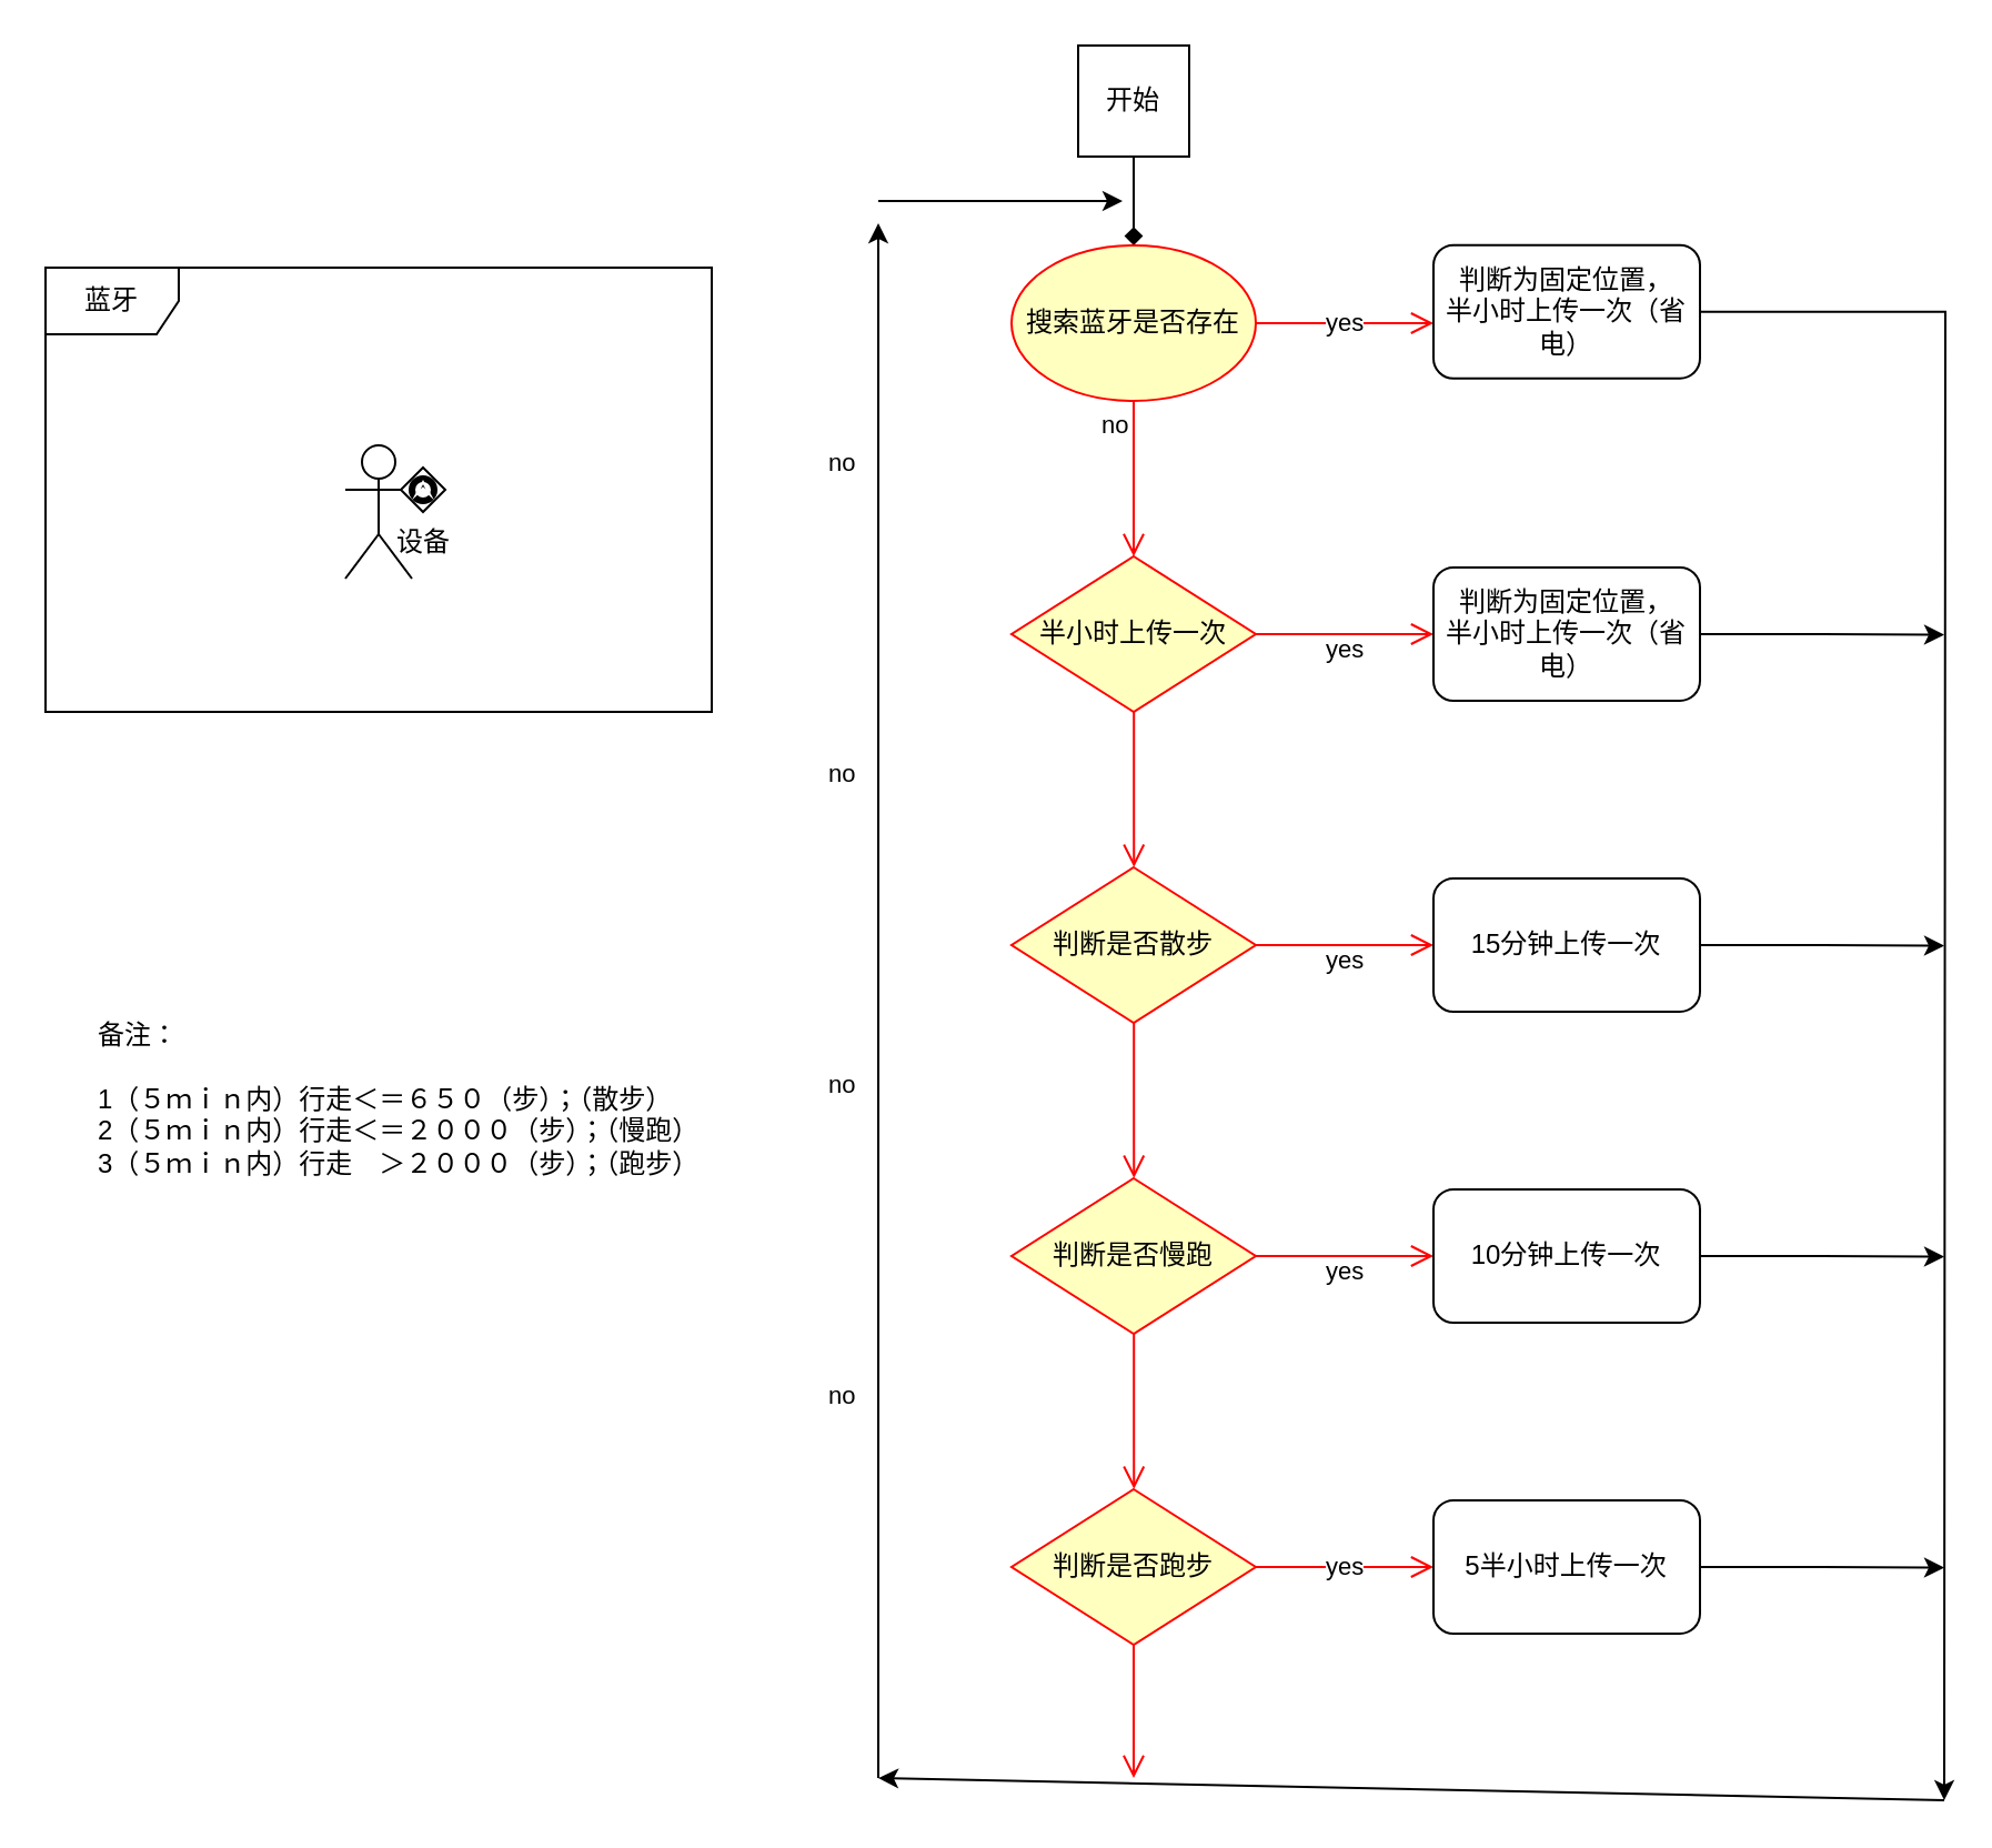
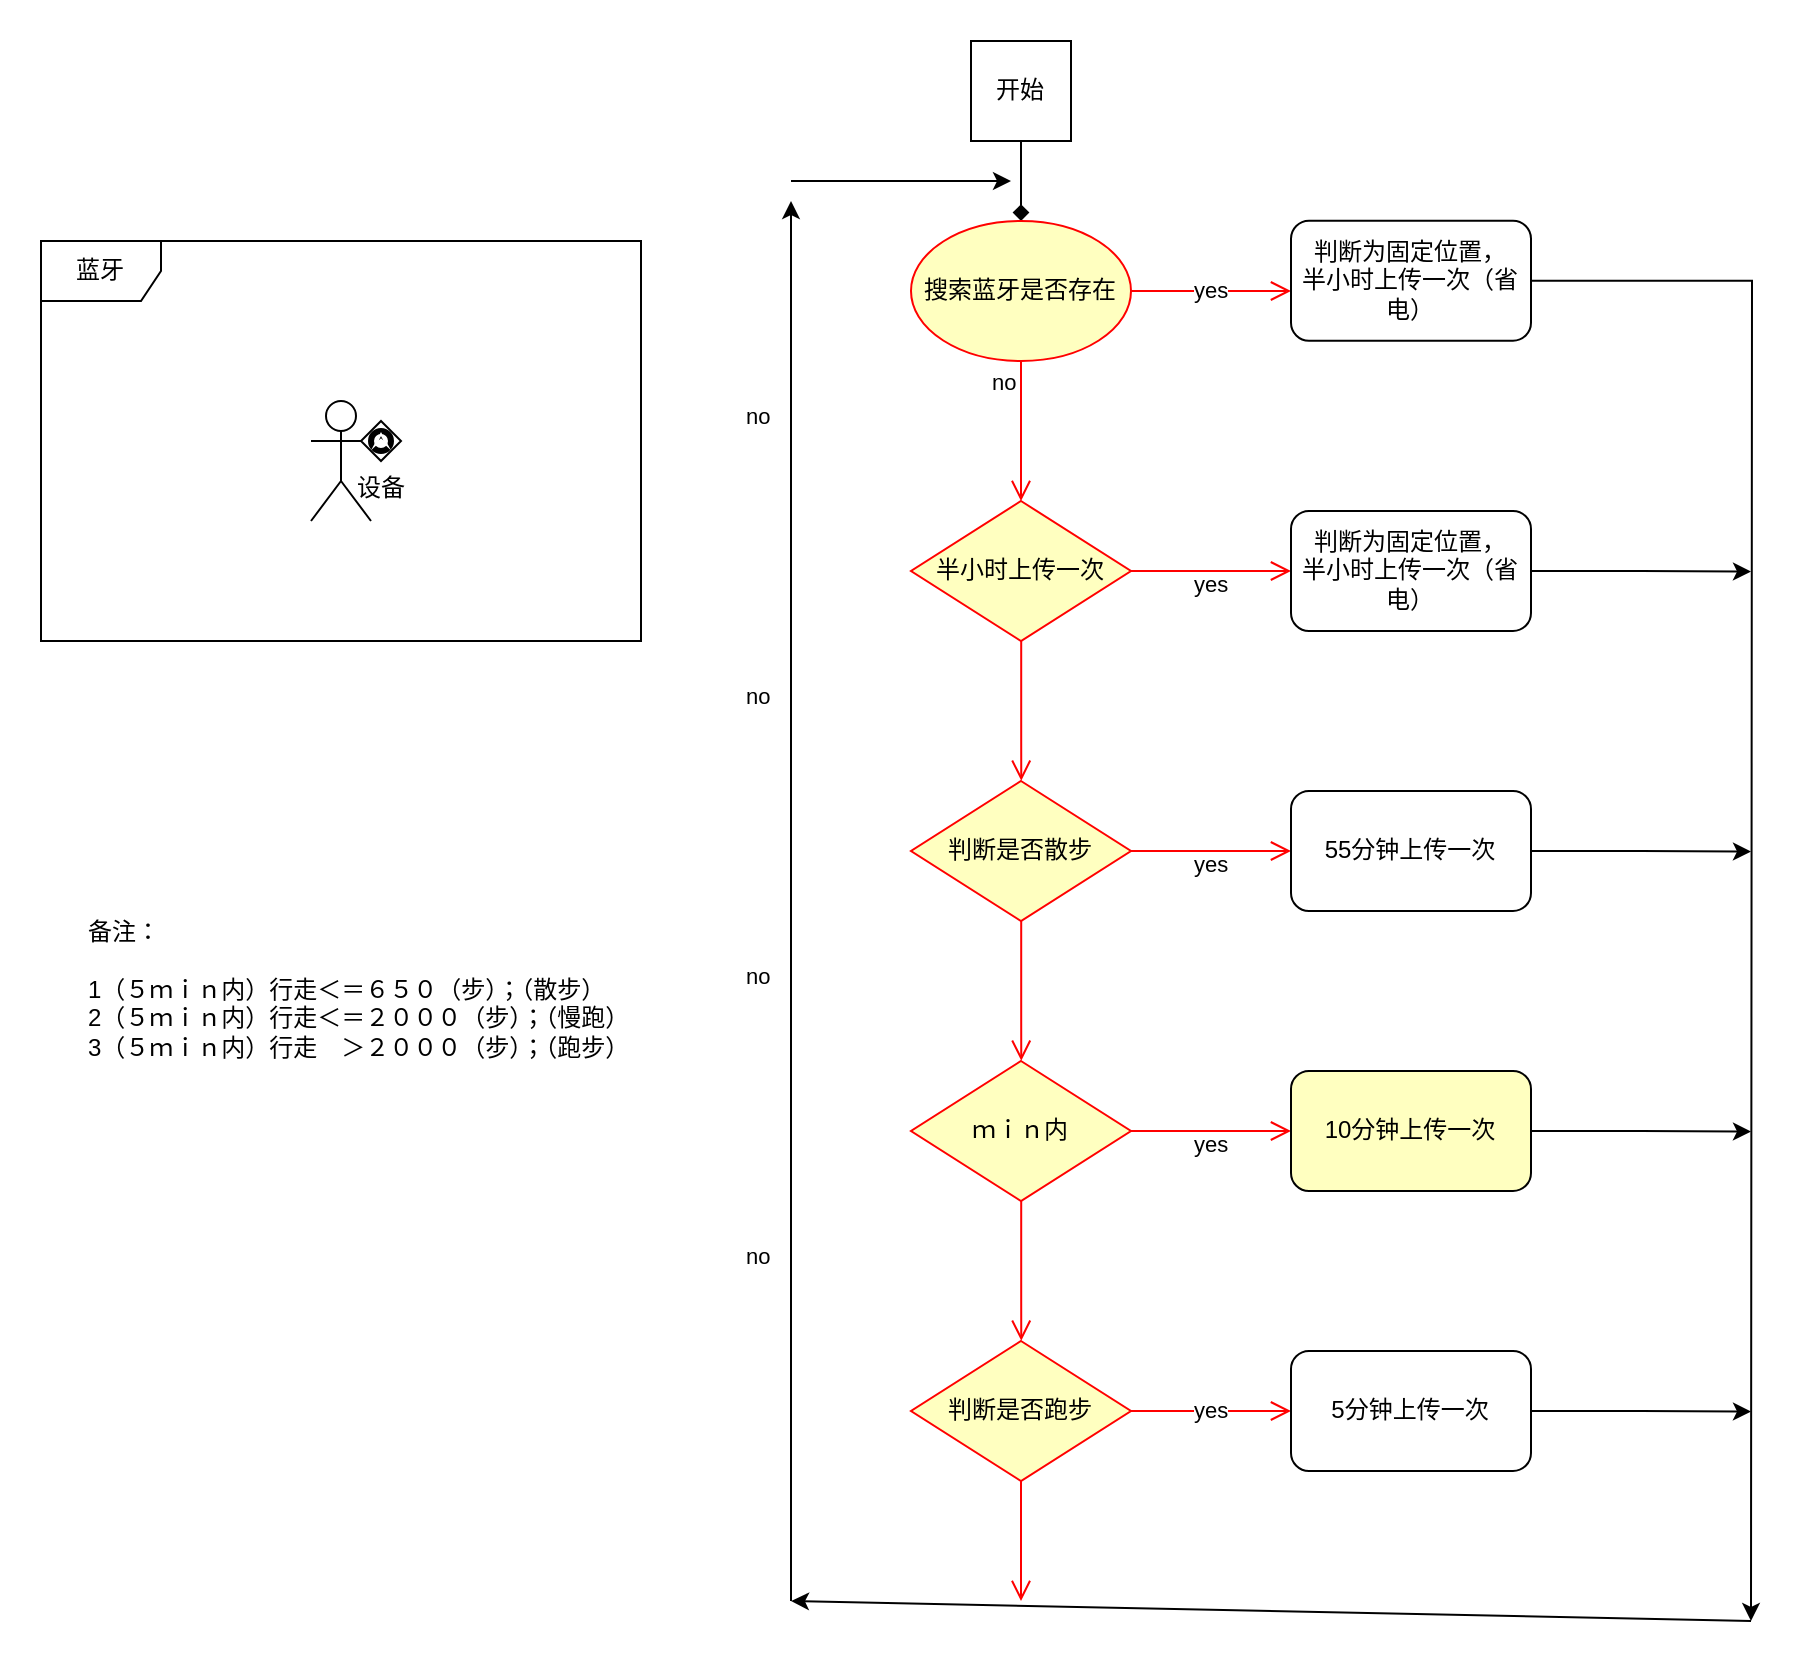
  <mxCell id="0" />
  <mxCell id="1" parent="0" />
  <mxCell id="2" style="edgeStyle=orthogonalEdgeStyle;rounded=0;orthogonalLoop=1;jettySize=auto;html=1;exitX=0.5;exitY=1;exitDx=0;exitDy=0;entryX=0.5;entryY=0;entryDx=0;entryDy=0;endArrow=diamond;" edge="1" parent="1" source="3" target="4"><mxGeometry relative="1" as="geometry" /></mxCell>
  <mxCell id="3" value="开始" style="whiteSpace=wrap;html=1;rounded=0;" vertex="1" parent="1"><mxGeometry x="485" y="20" width="50" height="50" as="geometry" /></mxCell>
  <mxCell id="4" value="搜索蓝牙是否存在" style="ellipse;whiteSpace=wrap;html=1;fillColor=#ffffc0;strokeColor=#ff0000;" vertex="1" parent="1"><mxGeometry x="455" y="110" width="110" height="70" as="geometry" /></mxCell>
  <mxCell id="5" value="no" style="edgeStyle=orthogonalEdgeStyle;html=1;align=left;verticalAlign=bottom;endArrow=open;endSize=8;strokeColor=#ff0000;" edge="1" source="4" parent="1"><mxGeometry x="0.006" y="-123" relative="1" as="geometry"><mxPoint x="645" y="145" as="targetPoint" /><Array as="points"><mxPoint x="615" y="145" /><mxPoint x="615" y="145" /></Array><mxPoint x="-111" y="-68" as="offset" /></mxGeometry></mxCell>
  <mxCell id="6" value="yes" style="edgeStyle=orthogonalEdgeStyle;html=1;align=left;verticalAlign=top;endArrow=open;endSize=8;strokeColor=#ff0000;" edge="1" source="4" parent="1"><mxGeometry x="0.722" y="139" relative="1" as="geometry"><mxPoint x="510" y="250" as="targetPoint" /><Array as="points"><mxPoint x="510" y="240" /></Array><mxPoint x="-54" y="-108" as="offset" /></mxGeometry></mxCell>
  <mxCell id="7" value="半小时上传一次" style="rhombus;whiteSpace=wrap;html=1;fillColor=#ffffc0;strokeColor=#ff0000;" vertex="1" parent="1"><mxGeometry x="455" y="250" width="110" height="70" as="geometry" /></mxCell>
  <mxCell id="8" value="no" style="edgeStyle=orthogonalEdgeStyle;html=1;align=left;verticalAlign=bottom;endArrow=open;endSize=8;strokeColor=#ff0000;" edge="1" parent="1" source="7"><mxGeometry x="0.006" y="-123" relative="1" as="geometry"><mxPoint x="645" y="285" as="targetPoint" /><mxPoint x="-111" y="-68" as="offset" /></mxGeometry></mxCell>
  <mxCell id="9" value="yes" style="edgeStyle=orthogonalEdgeStyle;html=1;align=left;verticalAlign=top;endArrow=open;endSize=8;strokeColor=#ff0000;" edge="1" parent="1" source="7"><mxGeometry x="0.722" y="131" relative="1" as="geometry"><mxPoint x="510.143" y="389.857" as="targetPoint" /><Array as="points"><mxPoint x="510" y="380" /></Array><mxPoint x="-46" y="-100" as="offset" /></mxGeometry></mxCell>
  <mxCell id="10" style="edgeStyle=orthogonalEdgeStyle;rounded=0;orthogonalLoop=1;jettySize=auto;html=1;exitX=1;exitY=0.5;exitDx=0;exitDy=0;" edge="1" parent="1" source="11"><mxGeometry relative="1" as="geometry"><mxPoint x="875" y="810" as="targetPoint" /></mxGeometry></mxCell>
  <mxCell id="11" value="&lt;div&gt;判断为固定位置，&lt;/div&gt;&lt;div&gt;半小时上传一次（省电）&lt;br&gt;&lt;/div&gt;" style="rounded=1;whiteSpace=wrap;html=1;" vertex="1" parent="1"><mxGeometry x="645" y="109.857" width="120" height="60" as="geometry" /></mxCell>
  <mxCell id="12" style="edgeStyle=orthogonalEdgeStyle;rounded=0;orthogonalLoop=1;jettySize=auto;html=1;exitX=1;exitY=0.5;exitDx=0;exitDy=0;" edge="1" parent="1" source="13"><mxGeometry relative="1" as="geometry"><mxPoint x="875" y="285.286" as="targetPoint" /></mxGeometry></mxCell>
  <mxCell id="13" value="&lt;div&gt;判断为固定位置，&lt;/div&gt;&lt;div&gt;半小时上传一次（省电）&lt;br&gt;&lt;/div&gt;" style="rounded=1;whiteSpace=wrap;html=1;" vertex="1" parent="1"><mxGeometry x="645" y="255" width="120" height="60" as="geometry" /></mxCell>
  <mxCell id="14" value="判断是否散步" style="rhombus;whiteSpace=wrap;html=1;fillColor=#ffffc0;strokeColor=#ff0000;" vertex="1" parent="1"><mxGeometry x="455" y="390" width="110" height="70" as="geometry" /></mxCell>
  <mxCell id="15" value="no" style="edgeStyle=orthogonalEdgeStyle;html=1;align=left;verticalAlign=bottom;endArrow=open;endSize=8;strokeColor=#ff0000;" edge="1" parent="1" source="14"><mxGeometry x="0.006" y="-123" relative="1" as="geometry"><mxPoint x="645" y="425" as="targetPoint" /><mxPoint x="-111" y="-68" as="offset" /></mxGeometry></mxCell>
  <mxCell id="16" value="yes" style="edgeStyle=orthogonalEdgeStyle;html=1;align=left;verticalAlign=top;endArrow=open;endSize=8;strokeColor=#ff0000;" edge="1" parent="1" source="14"><mxGeometry x="0.722" y="131" relative="1" as="geometry"><mxPoint x="510.143" y="529.857" as="targetPoint" /><Array as="points"><mxPoint x="510" y="520" /></Array><mxPoint x="-46" y="-100" as="offset" /></mxGeometry></mxCell>
  <mxCell id="17" style="edgeStyle=orthogonalEdgeStyle;rounded=0;orthogonalLoop=1;jettySize=auto;html=1;exitX=1;exitY=0.5;exitDx=0;exitDy=0;" edge="1" parent="1" source="18"><mxGeometry relative="1" as="geometry"><mxPoint x="875" y="425.286" as="targetPoint" /></mxGeometry></mxCell>
- <mxCell id="18" value="&lt;div&gt;15分钟上传一次&lt;br&gt;&lt;/div&gt;" style="rounded=1;whiteSpace=wrap;html=1;" vertex="1" parent="1"><mxGeometry x="645" y="395" width="120" height="60" as="geometry" /></mxCell>
- <mxCell id="19" value="判断是否慢跑" style="rhombus;whiteSpace=wrap;html=1;fillColor=#ffffc0;strokeColor=#ff0000;" vertex="1" parent="1"><mxGeometry x="455" y="530" width="110" height="70" as="geometry" /></mxCell>
+ <mxCell id="18" value="&lt;div&gt;55分钟上传一次&lt;br&gt;&lt;/div&gt;" style="rounded=1;whiteSpace=wrap;html=1;" vertex="1" parent="1"><mxGeometry x="645" y="395" width="120" height="60" as="geometry" /></mxCell>
+ <mxCell id="19" value="ｍｉｎ内" style="rhombus;whiteSpace=wrap;html=1;fillColor=#ffffc0;strokeColor=#ff0000;" vertex="1" parent="1"><mxGeometry x="455" y="530" width="110" height="70" as="geometry" /></mxCell>
  <mxCell id="20" value="no" style="edgeStyle=orthogonalEdgeStyle;html=1;align=left;verticalAlign=bottom;endArrow=open;endSize=8;strokeColor=#ff0000;" edge="1" parent="1" source="19"><mxGeometry x="0.006" y="-123" relative="1" as="geometry"><mxPoint x="645" y="565" as="targetPoint" /><mxPoint x="-111" y="-68" as="offset" /></mxGeometry></mxCell>
  <mxCell id="21" value="yes" style="edgeStyle=orthogonalEdgeStyle;html=1;align=left;verticalAlign=top;endArrow=open;endSize=8;strokeColor=#ff0000;" edge="1" parent="1" source="19"><mxGeometry x="0.722" y="131" relative="1" as="geometry"><mxPoint x="510.143" y="669.857" as="targetPoint" /><Array as="points"><mxPoint x="510" y="660" /></Array><mxPoint x="-46" y="-100" as="offset" /></mxGeometry></mxCell>
  <mxCell id="22" style="edgeStyle=orthogonalEdgeStyle;rounded=0;orthogonalLoop=1;jettySize=auto;html=1;exitX=1;exitY=0.5;exitDx=0;exitDy=0;" edge="1" parent="1" source="23"><mxGeometry relative="1" as="geometry"><mxPoint x="875" y="565.286" as="targetPoint" /></mxGeometry></mxCell>
- <mxCell id="23" value="&lt;div&gt;10分钟上传一次&lt;br&gt;&lt;/div&gt;" style="rounded=1;whiteSpace=wrap;html=1;" vertex="1" parent="1"><mxGeometry x="645" y="535" width="120" height="60" as="geometry" /></mxCell>
+ <mxCell id="23" value="&lt;div&gt;10分钟上传一次&lt;br&gt;&lt;/div&gt;" style="rounded=1;whiteSpace=wrap;html=1;fillColor=#ffffc0;" vertex="1" parent="1"><mxGeometry x="645" y="535" width="120" height="60" as="geometry" /></mxCell>
  <mxCell id="24" value="判断是否跑步" style="rhombus;whiteSpace=wrap;html=1;fillColor=#ffffc0;strokeColor=#ff0000;" vertex="1" parent="1"><mxGeometry x="455" y="670" width="110" height="70" as="geometry" /></mxCell>
  <mxCell id="25" value="no" style="edgeStyle=orthogonalEdgeStyle;html=1;align=left;verticalAlign=bottom;endArrow=open;endSize=8;strokeColor=#ff0000;" edge="1" parent="1" source="24"><mxGeometry x="0.006" y="-123" relative="1" as="geometry"><mxPoint x="645" y="705" as="targetPoint" /><mxPoint x="-111" y="-68" as="offset" /></mxGeometry></mxCell>
  <mxCell id="26" value="yes" style="edgeStyle=orthogonalEdgeStyle;html=1;align=left;verticalAlign=top;endArrow=open;endSize=8;strokeColor=#ff0000;" edge="1" parent="1" source="24"><mxGeometry x="0.722" y="131" relative="1" as="geometry"><mxPoint x="510" y="800" as="targetPoint" /><Array as="points"><mxPoint x="510" y="800" /></Array><mxPoint x="-46" y="-100" as="offset" /></mxGeometry></mxCell>
  <mxCell id="27" style="edgeStyle=orthogonalEdgeStyle;rounded=0;orthogonalLoop=1;jettySize=auto;html=1;exitX=1;exitY=0.5;exitDx=0;exitDy=0;" edge="1" parent="1" source="28"><mxGeometry relative="1" as="geometry"><mxPoint x="875" y="705.286" as="targetPoint" /></mxGeometry></mxCell>
- <mxCell id="28" value="&lt;div&gt;5半小时上传一次&lt;br&gt;&lt;/div&gt;" style="rounded=1;whiteSpace=wrap;html=1;" vertex="1" parent="1"><mxGeometry x="645" y="675" width="120" height="60" as="geometry" /></mxCell>
+ <mxCell id="28" value="&lt;div&gt;5分钟上传一次&lt;br&gt;&lt;/div&gt;" style="rounded=1;whiteSpace=wrap;html=1;" vertex="1" parent="1"><mxGeometry x="645" y="675" width="120" height="60" as="geometry" /></mxCell>
  <mxCell id="29" value="" style="endArrow=classic;html=1;" edge="1" parent="1"><mxGeometry width="50" height="50" relative="1" as="geometry"><mxPoint x="875" y="810" as="sourcePoint" /><mxPoint x="395" y="800" as="targetPoint" /></mxGeometry></mxCell>
  <mxCell id="30" value="" style="endArrow=classic;html=1;" edge="1" parent="1"><mxGeometry width="50" height="50" relative="1" as="geometry"><mxPoint x="395" y="800" as="sourcePoint" /><mxPoint x="395" y="100" as="targetPoint" /></mxGeometry></mxCell>
  <mxCell id="31" value="" style="endArrow=classic;html=1;" edge="1" parent="1"><mxGeometry width="50" height="50" relative="1" as="geometry"><mxPoint x="395" y="90" as="sourcePoint" /><mxPoint x="505" y="90" as="targetPoint" /></mxGeometry></mxCell>
  <mxCell id="32" value="蓝牙" style="shape=umlFrame;whiteSpace=wrap;html=1;" vertex="1" parent="1"><mxGeometry x="20" y="120" width="300" height="200" as="geometry" /></mxCell>
  <mxCell id="33" value="" style="shape=umlActor;verticalLabelPosition=bottom;labelBackgroundColor=#ffffff;verticalAlign=top;html=1;" vertex="1" parent="1"><mxGeometry x="155" y="200" width="30" height="60" as="geometry" /></mxCell>
  <mxCell id="34" value="设备" style="shape=mxgraph.bpmn.shape;html=1;verticalLabelPosition=bottom;labelBackgroundColor=#ffffff;verticalAlign=top;align=center;perimeter=rhombusPerimeter;background=gateway;outlineConnect=0;outline=end;symbol=escalation;" vertex="1" parent="1"><mxGeometry x="180" y="210" width="20" height="20" as="geometry" /></mxCell>
  <mxCell id="35" value="&lt;div&gt;备注：&lt;/div&gt;&lt;div&gt;&lt;br&gt;&lt;/div&gt;&lt;div&gt;1（５ｍｉｎ内）行走＜＝６５０（步）；（散步）&lt;br&gt;2（５ｍｉｎ内）行走＜＝２０００（步）；（慢跑）&lt;br&gt;3（５ｍｉｎ内）行走　＞２０００（步）；（跑步）&lt;/div&gt;" style="text;html=1;resizable=0;points=[];autosize=1;align=left;verticalAlign=top;spacingTop=-4;" vertex="1" parent="1"><mxGeometry x="42" y="456" width="300" height="70" as="geometry" /></mxCell>
